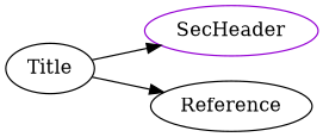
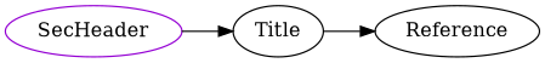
  digraph {
    rankdir=LR
    n1 [color=darkviolet label=SecHeader shape=oval]
    Title
    Reference
-   Title -> n1
+   n1 -> Title
    Title -> Reference
  }
